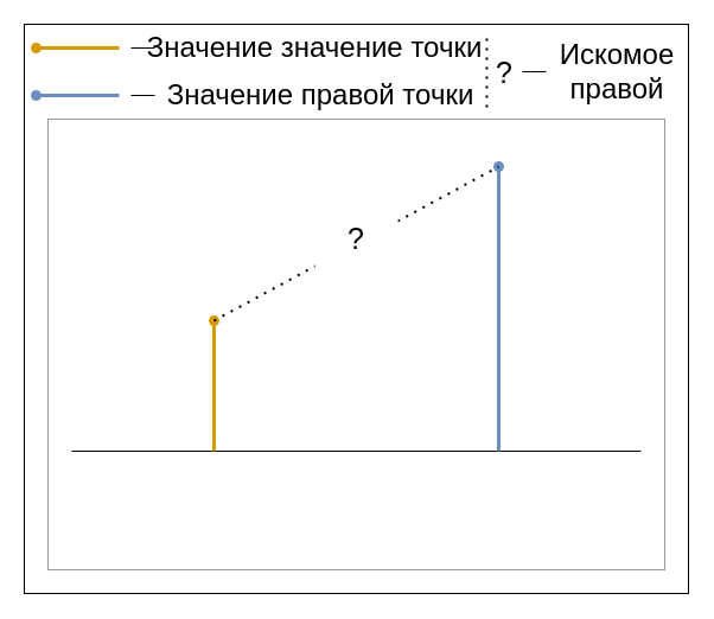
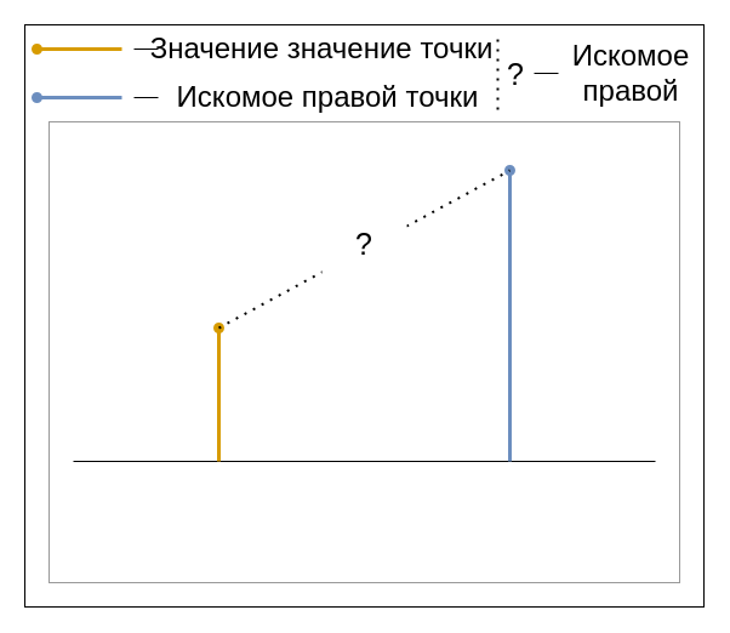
  <mxCell id="0" />
  <mxCell id="1" parent="0" />
  <mxCell id="2" value="" style="rounded=0;whiteSpace=wrap;html=1;" vertex="1" parent="1"><mxGeometry x="20" y="20" width="560" height="480" as="geometry" /></mxCell>
  <mxCell id="3" value="" style="rounded=0;whiteSpace=wrap;html=1;strokeColor=#999999;" vertex="1" parent="1"><mxGeometry x="40" y="100" width="520" height="380" as="geometry" /></mxCell>
  <mxCell id="4" value="" style="endArrow=none;html=1;exitX=0;exitY=1;exitDx=0;exitDy=0;entryX=1;entryY=1;entryDx=0;entryDy=0;" edge="1" parent="1"><mxGeometry width="50" height="50" relative="1" as="geometry"><mxPoint x="60" y="380" as="sourcePoint" /><mxPoint x="540" y="380" as="targetPoint" /></mxGeometry></mxCell>
  <mxCell id="5" value="" style="endArrow=oval;html=1;exitX=0.25;exitY=1;exitDx=0;exitDy=0;entryX=0.25;entryY=0;entryDx=0;entryDy=0;endFill=1;strokeWidth=3;fillColor=#ffe6cc;strokeColor=#d79b00;" edge="1" parent="1"><mxGeometry width="50" height="50" relative="1" as="geometry"><mxPoint x="180" y="380" as="sourcePoint" /><mxPoint x="180" y="270" as="targetPoint" /></mxGeometry></mxCell>
  <mxCell id="6" value="" style="endArrow=oval;html=1;exitX=0.75;exitY=1;exitDx=0;exitDy=0;endFill=1;strokeWidth=3;fillColor=#dae8fc;strokeColor=#6c8ebf;" edge="1" parent="1"><mxGeometry width="50" height="50" relative="1" as="geometry"><mxPoint x="420" y="380" as="sourcePoint" /><mxPoint x="420" y="140" as="targetPoint" /></mxGeometry></mxCell>
  <mxCell id="7" value="" style="endArrow=none;dashed=1;html=1;dashPattern=1 3;strokeWidth=2;entryX=0.5;entryY=1;entryDx=0;entryDy=0;" edge="1" parent="1"><mxGeometry width="50" height="50" relative="1" as="geometry"><mxPoint x="180" y="270" as="sourcePoint" /><mxPoint x="420" y="140" as="targetPoint" /></mxGeometry></mxCell>
  <mxCell id="8" value="?" style="text;html=1;strokeColor=none;align=center;verticalAlign=middle;whiteSpace=wrap;rounded=0;fontSize=25;labelBackgroundColor=none;fillColor=#ffffff;" vertex="1" parent="1"><mxGeometry x="265" y="170" width="70" height="60" as="geometry" /></mxCell>
  <mxCell id="9" value="" style="endArrow=oval;html=1;exitX=1;exitY=0.5;exitDx=0;exitDy=0;entryX=0;entryY=0.5;entryDx=0;entryDy=0;endFill=1;strokeWidth=3;fillColor=#ffe6cc;strokeColor=#d79b00;" edge="1" parent="1"><mxGeometry width="50" height="50" relative="1" as="geometry"><mxPoint x="100" y="40" as="sourcePoint" /><mxPoint x="30" y="40" as="targetPoint" /></mxGeometry></mxCell>
  <mxCell id="10" value="" style="endArrow=oval;html=1;exitX=1;exitY=0.5;exitDx=0;exitDy=0;endFill=1;strokeWidth=3;fillColor=#dae8fc;strokeColor=#6c8ebf;entryX=0;entryY=0.5;entryDx=0;entryDy=0;" edge="1" parent="1"><mxGeometry width="50" height="50" relative="1" as="geometry"><mxPoint x="100" y="80" as="sourcePoint" /><mxPoint x="30" y="80" as="targetPoint" /></mxGeometry></mxCell>
  <mxCell id="11" value="" style="endArrow=none;html=1;strokeWidth=1;fontSize=25;entryX=1;entryY=0.5;entryDx=0;entryDy=0;exitX=0;exitY=0.5;exitDx=0;exitDy=0;" edge="1" parent="1"><mxGeometry width="50" height="50" relative="1" as="geometry"><mxPoint x="110" y="40" as="sourcePoint" /><mxPoint x="130" y="40" as="targetPoint" /></mxGeometry></mxCell>
  <mxCell id="12" value="" style="endArrow=none;html=1;strokeWidth=1;fontSize=25;exitX=0;exitY=0.5;exitDx=0;exitDy=0;entryX=1;entryY=0.5;entryDx=0;entryDy=0;" edge="1" parent="1"><mxGeometry width="50" height="50" relative="1" as="geometry"><mxPoint x="110" y="80" as="sourcePoint" /><mxPoint x="130" y="80" as="targetPoint" /></mxGeometry></mxCell>
  <mxCell id="13" value="Значение значение точки" style="text;html=1;strokeColor=none;fillColor=none;align=center;verticalAlign=middle;whiteSpace=wrap;rounded=0;labelBackgroundColor=none;fontSize=24;" vertex="1" parent="1"><mxGeometry x="70" y="30" width="390" height="20" as="geometry" /></mxCell>
- <mxCell id="14" value="Значение правой точки" style="text;html=1;strokeColor=none;fillColor=none;align=center;verticalAlign=middle;whiteSpace=wrap;rounded=0;labelBackgroundColor=none;fontSize=24;" vertex="1" parent="1"><mxGeometry x="80" y="70" width="380" height="20" as="geometry" /></mxCell>
+ <mxCell id="14" value="Искомое правой точки" style="text;html=1;strokeColor=none;fillColor=none;align=center;verticalAlign=middle;whiteSpace=wrap;rounded=0;labelBackgroundColor=none;fontSize=24;" vertex="1" parent="1"><mxGeometry x="80" y="70" width="380" height="20" as="geometry" /></mxCell>
  <mxCell id="15" value="?" style="text;html=1;strokeColor=none;align=center;verticalAlign=middle;whiteSpace=wrap;rounded=0;fontSize=25;labelBackgroundColor=none;fillColor=#ffffff;" vertex="1" parent="1"><mxGeometry x="405" y="30" width="40" height="60" as="geometry" /></mxCell>
  <mxCell id="16" value="" style="endArrow=none;html=1;strokeWidth=1;fontSize=24;entryX=1;entryY=0.5;entryDx=0;entryDy=0;exitX=0;exitY=0.5;exitDx=0;exitDy=0;" edge="1" parent="1"><mxGeometry width="50" height="50" relative="1" as="geometry"><mxPoint x="440" y="60" as="sourcePoint" /><mxPoint x="460" y="60" as="targetPoint" /></mxGeometry></mxCell>
  <mxCell id="17" value="Искомое правой" style="text;html=1;strokeColor=none;fillColor=none;align=center;verticalAlign=middle;whiteSpace=wrap;rounded=0;labelBackgroundColor=none;fontSize=24;" vertex="1" parent="1"><mxGeometry x="470" y="50" width="100" height="20" as="geometry" /></mxCell>
  <mxCell id="18" value="" style="endArrow=none;dashed=1;html=1;dashPattern=1 3;strokeWidth=2;fontSize=24;entryX=0.5;entryY=0;entryDx=0;entryDy=0;exitX=0.5;exitY=1;exitDx=0;exitDy=0;" edge="1" parent="1"><mxGeometry width="50" height="50" relative="1" as="geometry"><mxPoint x="410" y="90" as="sourcePoint" /><mxPoint x="410" y="30" as="targetPoint" /></mxGeometry></mxCell>
